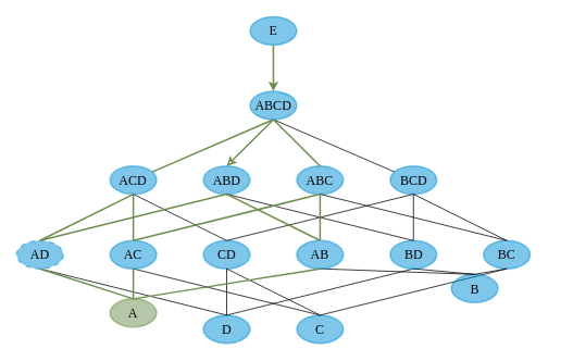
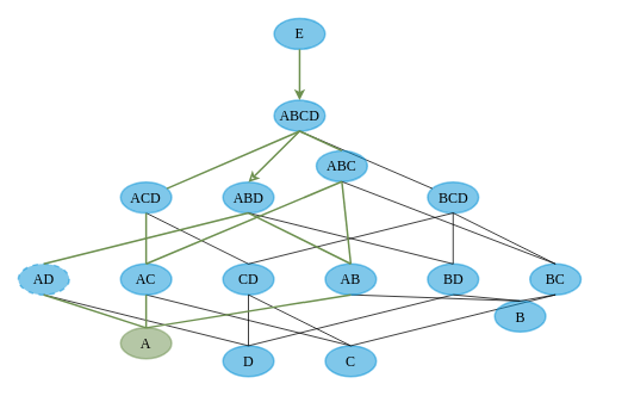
  <mxCell id="0" />
  <mxCell id="1" parent="0" />
  <mxCell id="2" value="" style="group;" vertex="1" connectable="0" parent="1"><mxGeometry width="660" height="400" as="geometry" x="20" y="20" /></mxCell>
  <mxCell id="3" value="" style="group" vertex="1" connectable="0" parent="2"><mxGeometry width="660" height="400.0" as="geometry" /></mxCell>
  <mxCell id="4" value="&lt;div&gt;ABCD&lt;/div&gt;" style="ellipse;whiteSpace=wrap;html=1;rounded=1;shadow=0;glass=0;labelBackgroundColor=none;strokeColor=#008FD5;strokeWidth=2;fillColor=#008FD5;gradientColor=none;fontFamily=Palatino;fontSize=16;fontColor=#000000;align=center;opacity=50;spacing=15;verticalAlign=middle;horizontal=1;aspect=fixed;" vertex="1" parent="3"><mxGeometry x="286" y="91.381" width="56.907" height="34.474" as="geometry" /></mxCell>
  <mxCell id="5" value="ABD" style="ellipse;whiteSpace=wrap;html=1;rounded=1;shadow=0;glass=0;labelBackgroundColor=none;strokeColor=#008FD5;strokeWidth=2;fillColor=#008FD5;gradientColor=none;fontFamily=Palatino;fontSize=16;fontColor=#000000;align=center;opacity=50;spacing=15;verticalAlign=middle;horizontal=1;aspect=fixed;" vertex="1" parent="3"><mxGeometry x="228.8" y="182.763" width="56.907" height="34.474" as="geometry" /></mxCell>
  <mxCell id="6" value="" style="rounded=0;orthogonalLoop=1;jettySize=auto;html=1;endArrow=classic;endFill=0;exitX=0.5;exitY=1;exitDx=0;exitDy=0;fontFamily=Palatino;fontSize=16;strokeColor=#6D904F;strokeWidth=2;orthogonal=1;entryX=0.5;entryY=0;entryDx=0;entryDy=0;" edge="1" parent="3" source="4" target="5"><mxGeometry relative="1" as="geometry" /></mxCell>
  <mxCell id="7" value="E" style="ellipse;whiteSpace=wrap;html=1;rounded=1;shadow=0;glass=0;labelBackgroundColor=none;strokeColor=#008FD5;strokeWidth=2;fillColor=#008FD5;gradientColor=none;fontFamily=Palatino;fontSize=16;fontColor=#000000;align=center;opacity=50;spacing=15;verticalAlign=middle;horizontal=1;aspect=fixed;" vertex="1" parent="3"><mxGeometry x="286" width="56.907" height="34.474" as="geometry" /></mxCell>
  <mxCell id="8" value="" style="rounded=0;orthogonalLoop=1;jettySize=auto;html=1;strokeColor=#6D904F;strokeWidth=2;orthogonal=1;" edge="1" parent="3" source="7" target="4"><mxGeometry relative="1" as="geometry" /></mxCell>
  <mxCell id="9" value="BCD" style="ellipse;whiteSpace=wrap;html=1;rounded=1;shadow=0;glass=0;labelBackgroundColor=none;strokeColor=#008FD5;strokeWidth=2;fillColor=#008FD5;gradientColor=none;fontFamily=Palatino;fontSize=16;fontColor=#000000;align=center;opacity=50;spacing=15;verticalAlign=middle;horizontal=1;aspect=fixed;" vertex="1" parent="3"><mxGeometry x="457.6" y="182.763" width="56.907" height="34.474" as="geometry" /></mxCell>
  <mxCell id="10" style="rounded=0;orthogonalLoop=1;jettySize=auto;html=1;endArrow=none;endFill=0;exitX=0.5;exitY=1;exitDx=0;exitDy=0;orthogonal=1;" edge="1" parent="3" source="4" target="9"><mxGeometry relative="1" as="geometry" /></mxCell>
  <mxCell id="11" value="CD" style="ellipse;whiteSpace=wrap;html=1;rounded=1;shadow=0;glass=0;labelBackgroundColor=none;strokeColor=#008FD5;strokeWidth=2;fillColor=#008FD5;gradientColor=none;fontFamily=Palatino;fontSize=16;fontColor=#000000;align=center;opacity=50;spacing=15;verticalAlign=middle;horizontal=1;aspect=fixed;" vertex="1" parent="3"><mxGeometry x="228.8" y="274.144" width="56.907" height="34.474" as="geometry" /></mxCell>
  <mxCell id="12" value="" style="rounded=0;orthogonalLoop=1;jettySize=auto;html=1;strokeColor=#000000;fontFamily=Palatino;fontSize=16;endArrow=none;endFill=0;exitX=0.5;exitY=1;exitDx=0;exitDy=0;entryX=0.5;entryY=0;entryDx=0;entryDy=0;orthogonal=1;" edge="1" parent="3" source="9" target="11"><mxGeometry relative="1" as="geometry" /></mxCell>
- <mxCell id="13" value="ABC" style="ellipse;whiteSpace=wrap;html=1;rounded=1;shadow=0;glass=0;labelBackgroundColor=none;strokeColor=#008FD5;strokeWidth=2;fillColor=#008FD5;gradientColor=none;fontFamily=Palatino;fontSize=16;fontColor=#000000;align=center;opacity=50;spacing=15;verticalAlign=middle;horizontal=1;aspect=fixed;" vertex="1" parent="3"><mxGeometry x="343.2" y="182.763" width="56.907" height="34.474" as="geometry" /></mxCell>
+ <mxCell id="13" value="ABC" style="ellipse;whiteSpace=wrap;html=1;rounded=1;shadow=0;glass=0;labelBackgroundColor=none;strokeColor=#008FD5;strokeWidth=2;fillColor=#008FD5;gradientColor=none;fontFamily=Palatino;fontSize=16;fontColor=#000000;align=center;opacity=50;spacing=15;verticalAlign=middle;horizontal=1;aspect=fixed;" vertex="1" parent="3"><mxGeometry x="333.2" y="147.763" width="56.907" height="34.474" as="geometry" /></mxCell>
  <mxCell id="14" style="rounded=0;orthogonalLoop=1;jettySize=auto;html=1;strokeColor=#6D904F;endArrow=none;endFill=0;exitX=0.5;exitY=1;exitDx=0;exitDy=0;fontFamily=Palatino;fontSize=16;strokeWidth=2;orthogonal=1;entryX=0.5;entryY=0;entryDx=0;entryDy=0;" edge="1" parent="3" source="4" target="13"><mxGeometry relative="1" as="geometry" /></mxCell>
  <mxCell id="15" style="orthogonalLoop=1;jettySize=auto;html=1;strokeColor=#000000;fontFamily=Palatino;fontSize=16;rounded=0;endArrow=none;endFill=0;exitX=0.5;exitY=1;exitDx=0;exitDy=0;entryX=0.5;entryY=0;entryDx=0;entryDy=0;orthogonal=1;" edge="1" parent="3" source="16" target="11"><mxGeometry relative="1" as="geometry" /></mxCell>
  <mxCell id="16" value="ACD" style="ellipse;whiteSpace=wrap;html=1;rounded=1;shadow=0;glass=0;labelBackgroundColor=none;strokeColor=#008FD5;strokeWidth=2;fillColor=#008FD5;gradientColor=none;fontFamily=Palatino;fontSize=16;fontColor=#000000;align=center;opacity=50;spacing=15;verticalAlign=middle;horizontal=1;aspect=fixed;" vertex="1" parent="3"><mxGeometry x="114.4" y="182.763" width="56.907" height="34.474" as="geometry" /></mxCell>
  <mxCell id="17" style="rounded=0;orthogonalLoop=1;jettySize=auto;html=1;endArrow=none;endFill=0;exitX=0.5;exitY=1;exitDx=0;exitDy=0;fontFamily=Palatino;fontSize=16;strokeColor=#6D904F;strokeWidth=2;orthogonal=1;" edge="1" parent="3" source="4" target="16"><mxGeometry relative="1" as="geometry" /></mxCell>
  <mxCell id="18" value="AD" style="ellipse;whiteSpace=wrap;html=1;rounded=1;shadow=0;glass=0;labelBackgroundColor=none;strokeColor=#008FD5;strokeWidth=2;fillColor=#008FD5;gradientColor=none;fontFamily=Palatino;fontSize=16;fontColor=#000000;align=center;opacity=50;spacing=15;verticalAlign=middle;horizontal=1;aspect=fixed;dashed=1;" vertex="1" parent="3"><mxGeometry y="274.144" width="56.907" height="34.474" as="geometry" /></mxCell>
  <mxCell id="19" style="rounded=0;orthogonalLoop=1;jettySize=auto;html=1;strokeColor=#6D904F;fontFamily=Palatino;fontSize=16;endArrow=none;endFill=0;entryX=0.5;entryY=0;entryDx=0;entryDy=0;exitX=0.5;exitY=1;exitDx=0;exitDy=0;strokeWidth=2;orthogonal=1;" edge="1" parent="3" source="5" target="18"><mxGeometry relative="1" as="geometry" /></mxCell>
- <mxCell id="20" value="" style="rounded=0;orthogonalLoop=1;jettySize=auto;html=1;strokeColor=#6D904F;fontFamily=Palatino;fontSize=16;endArrow=none;endFill=0;entryX=0.5;entryY=0;entryDx=0;entryDy=0;exitX=0.5;exitY=1;exitDx=0;exitDy=0;strokeWidth=2;orthogonal=1;" edge="1" parent="3" source="16" target="18"><mxGeometry relative="1" as="geometry" /></mxCell>
  <mxCell id="21" value="D" style="ellipse;whiteSpace=wrap;html=1;rounded=1;shadow=0;glass=0;labelBackgroundColor=none;strokeColor=#008FD5;strokeWidth=2;fillColor=#008FD5;gradientColor=none;fontFamily=Palatino;fontSize=16;fontColor=#000000;align=center;opacity=50;spacing=15;verticalAlign=middle;horizontal=1;aspect=fixed;" vertex="1" parent="3"><mxGeometry x="228.8" y="365.526" width="56.907" height="34.474" as="geometry" /></mxCell>
  <mxCell id="22" style="rounded=0;orthogonalLoop=1;jettySize=auto;html=1;entryX=0.5;entryY=0;entryDx=0;entryDy=0;endArrow=none;endFill=0;strokeColor=#000000;fontFamily=Palatino;fontSize=16;orthogonal=1;exitX=0.5;exitY=1;exitDx=0;exitDy=0;" edge="1" parent="3" source="11" target="21"><mxGeometry relative="1" as="geometry"><mxPoint x="246.4" y="335.752" as="sourcePoint" /></mxGeometry></mxCell>
  <mxCell id="23" value="" style="rounded=0;orthogonalLoop=1;jettySize=auto;html=1;endArrow=none;endFill=0;strokeColor=#000000;fontFamily=Palatino;fontSize=16;exitX=0.5;exitY=1;exitDx=0;exitDy=0;entryX=0.5;entryY=0;entryDx=0;entryDy=0;orthogonal=1;" edge="1" parent="3" source="18" target="21"><mxGeometry relative="1" as="geometry" /></mxCell>
  <mxCell id="24" style="rounded=0;orthogonalLoop=1;jettySize=auto;html=1;entryX=0.5;entryY=0;entryDx=0;entryDy=0;endArrow=none;endFill=0;strokeColor=#000000;fontFamily=Palatino;fontSize=16;exitX=0.5;exitY=1;exitDx=0;exitDy=0;orthogonal=1;" edge="1" parent="3" source="25" target="21"><mxGeometry relative="1" as="geometry" /></mxCell>
  <mxCell id="25" value="BD" style="ellipse;whiteSpace=wrap;html=1;rounded=1;shadow=0;glass=0;labelBackgroundColor=none;strokeColor=#008FD5;strokeWidth=2;fillColor=#008FD5;gradientColor=none;fontFamily=Palatino;fontSize=16;fontColor=#000000;align=center;opacity=50;spacing=15;verticalAlign=middle;horizontal=1;aspect=fixed;" vertex="1" parent="3"><mxGeometry x="457.6" y="274.144" width="56.907" height="34.474" as="geometry" /></mxCell>
  <mxCell id="26" style="rounded=0;orthogonalLoop=1;jettySize=auto;html=1;strokeColor=#000000;fontFamily=Palatino;fontSize=16;entryX=0.5;entryY=0;entryDx=0;entryDy=0;endArrow=none;endFill=0;exitX=0.5;exitY=1;exitDx=0;exitDy=0;orthogonal=1;" edge="1" parent="3" source="5" target="25"><mxGeometry relative="1" as="geometry" /></mxCell>
  <mxCell id="27" style="rounded=0;orthogonalLoop=1;jettySize=auto;html=1;strokeColor=#000000;fontFamily=Palatino;fontSize=16;entryX=0.5;entryY=0;entryDx=0;entryDy=0;endArrow=none;endFill=0;exitX=0.5;exitY=1;exitDx=0;exitDy=0;orthogonal=1;" edge="1" parent="3" source="9" target="25"><mxGeometry relative="1" as="geometry" /></mxCell>
  <mxCell id="28" value="BC" style="ellipse;whiteSpace=wrap;html=1;rounded=1;shadow=0;glass=0;labelBackgroundColor=none;strokeColor=#008FD5;strokeWidth=2;fillColor=#008FD5;gradientColor=none;fontFamily=Palatino;fontSize=16;fontColor=#000000;align=center;opacity=50;spacing=15;verticalAlign=middle;horizontal=1;aspect=fixed;" vertex="1" parent="3"><mxGeometry x="572" y="274.144" width="56.907" height="34.474" as="geometry" /></mxCell>
  <mxCell id="29" style="rounded=0;orthogonalLoop=1;jettySize=auto;html=1;entryX=0.5;entryY=0;entryDx=0;entryDy=0;endArrow=none;endFill=0;strokeColor=#000000;fontFamily=Palatino;fontSize=16;exitX=0.5;exitY=1;exitDx=0;exitDy=0;orthogonal=1;" edge="1" parent="3" source="9" target="28"><mxGeometry relative="1" as="geometry" /></mxCell>
  <mxCell id="30" style="rounded=0;orthogonalLoop=1;jettySize=auto;html=1;strokeColor=#000000;fontFamily=Palatino;fontSize=16;endArrow=none;endFill=0;entryX=0.5;entryY=0;entryDx=0;entryDy=0;exitX=0.5;exitY=1;exitDx=0;exitDy=0;orthogonal=1;" edge="1" parent="3" source="13" target="28"><mxGeometry relative="1" as="geometry" /></mxCell>
  <mxCell id="31" value="C" style="ellipse;whiteSpace=wrap;html=1;rounded=1;shadow=0;glass=0;labelBackgroundColor=none;strokeColor=#008FD5;strokeWidth=2;fillColor=#008FD5;gradientColor=none;fontFamily=Palatino;fontSize=16;fontColor=#000000;align=center;opacity=50;spacing=15;verticalAlign=middle;horizontal=1;aspect=fixed;" vertex="1" parent="3"><mxGeometry x="343.2" y="365.526" width="56.907" height="34.474" as="geometry" /></mxCell>
  <mxCell id="32" style="rounded=0;orthogonalLoop=1;jettySize=auto;html=1;exitX=0.5;exitY=1;exitDx=0;exitDy=0;entryX=0.5;entryY=0;entryDx=0;entryDy=0;endArrow=none;endFill=0;strokeColor=#000000;fontFamily=Palatino;fontSize=16;orthogonal=1;" edge="1" parent="3" source="11" target="31"><mxGeometry relative="1" as="geometry" /></mxCell>
  <mxCell id="33" value="" style="rounded=0;orthogonalLoop=1;jettySize=auto;html=1;endArrow=none;endFill=0;strokeColor=#000000;fontFamily=Palatino;fontSize=16;entryX=0.5;entryY=0;entryDx=0;entryDy=0;exitX=0.5;exitY=1;exitDx=0;exitDy=0;orthogonal=1;" edge="1" parent="3" source="28" target="31"><mxGeometry relative="1" as="geometry" /></mxCell>
  <mxCell id="34" value="B" style="ellipse;whiteSpace=wrap;html=1;rounded=1;shadow=0;glass=0;labelBackgroundColor=none;strokeColor=#008FD5;strokeWidth=2;fillColor=#008FD5;gradientColor=none;fontFamily=Palatino;fontSize=16;fontColor=#000000;align=center;opacity=50;spacing=15;verticalAlign=middle;horizontal=1;aspect=fixed;" vertex="1" parent="3"><mxGeometry x="532.6" y="315.526" width="56.907" height="34.474" as="geometry" /></mxCell>
  <mxCell id="35" style="rounded=0;orthogonalLoop=1;jettySize=auto;html=1;entryX=0.5;entryY=0;entryDx=0;entryDy=0;endArrow=none;endFill=0;strokeColor=#000000;fontFamily=Palatino;fontSize=16;exitX=0.5;exitY=1;exitDx=0;exitDy=0;orthogonal=1;" edge="1" parent="3" source="25" target="34"><mxGeometry relative="1" as="geometry" /></mxCell>
  <mxCell id="36" value="" style="rounded=0;orthogonalLoop=1;jettySize=auto;html=1;endArrow=none;endFill=0;strokeColor=#000000;fontFamily=Palatino;fontSize=16;exitX=0.5;exitY=1;exitDx=0;exitDy=0;entryX=0.5;entryY=0;entryDx=0;entryDy=0;orthogonal=1;" edge="1" parent="3" source="28" target="34"><mxGeometry relative="1" as="geometry" /></mxCell>
  <mxCell id="37" style="rounded=0;orthogonalLoop=1;jettySize=auto;html=1;exitX=0.5;exitY=1;exitDx=0;exitDy=0;entryX=0.5;entryY=0;entryDx=0;entryDy=0;endArrow=none;endFill=0;strokeColor=#000000;fontFamily=Palatino;fontSize=16;orthogonal=1;" edge="1" parent="3" source="38" target="31"><mxGeometry relative="1" as="geometry" /></mxCell>
  <mxCell id="38" value="AC" style="ellipse;whiteSpace=wrap;html=1;rounded=1;shadow=0;glass=0;labelBackgroundColor=none;strokeColor=#008FD5;strokeWidth=2;fillColor=#008FD5;gradientColor=none;fontFamily=Palatino;fontSize=16;fontColor=#000000;align=center;opacity=50;spacing=15;verticalAlign=middle;horizontal=1;aspect=fixed;" vertex="1" parent="3"><mxGeometry x="114.4" y="274.144" width="56.907" height="34.474" as="geometry" /></mxCell>
  <mxCell id="39" style="rounded=0;orthogonalLoop=1;jettySize=auto;html=1;strokeColor=#6D904F;fontFamily=Palatino;fontSize=16;endArrow=none;endFill=0;exitX=0.5;exitY=1;exitDx=0;exitDy=0;entryX=0.5;entryY=0;entryDx=0;entryDy=0;strokeWidth=2;orthogonal=1;" edge="1" parent="3" source="13" target="38"><mxGeometry relative="1" as="geometry" /></mxCell>
  <mxCell id="40" style="rounded=0;orthogonalLoop=1;jettySize=auto;html=1;strokeColor=#6D904F;fontFamily=Palatino;fontSize=16;endArrow=none;endFill=0;entryX=0.5;entryY=0;entryDx=0;entryDy=0;exitX=0.5;exitY=1;exitDx=0;exitDy=0;strokeWidth=2;orthogonal=1;" edge="1" parent="3" source="16" target="38"><mxGeometry relative="1" as="geometry" /></mxCell>
  <mxCell id="41" style="rounded=0;orthogonalLoop=1;jettySize=auto;html=1;entryX=0.5;entryY=0;entryDx=0;entryDy=0;endArrow=none;endFill=0;strokeColor=#000000;fontFamily=Palatino;fontSize=16;exitX=0.5;exitY=1;exitDx=0;exitDy=0;orthogonal=1;" edge="1" parent="3" source="42" target="34"><mxGeometry relative="1" as="geometry" /></mxCell>
  <mxCell id="42" value="AB" style="ellipse;whiteSpace=wrap;html=1;rounded=1;shadow=0;glass=0;labelBackgroundColor=none;strokeColor=#008FD5;strokeWidth=2;fillColor=#008FD5;gradientColor=none;fontFamily=Palatino;fontSize=16;fontColor=#000000;align=center;opacity=50;spacing=15;verticalAlign=middle;horizontal=1;aspect=fixed;" vertex="1" parent="3"><mxGeometry x="343.2" y="274.144" width="56.907" height="34.474" as="geometry" /></mxCell>
  <mxCell id="43" style="rounded=0;orthogonalLoop=1;jettySize=auto;html=1;strokeColor=#6D904F;fontFamily=Palatino;fontSize=16;endArrow=none;endFill=0;exitX=0.5;exitY=1;exitDx=0;exitDy=0;entryX=0.5;entryY=0;entryDx=0;entryDy=0;strokeWidth=2;orthogonal=1;" edge="1" parent="3" source="5" target="42"><mxGeometry relative="1" as="geometry" /></mxCell>
  <mxCell id="44" style="rounded=0;orthogonalLoop=1;jettySize=auto;html=1;strokeColor=#6D904F;fontFamily=Palatino;fontSize=16;endArrow=none;endFill=0;exitX=0.5;exitY=1;exitDx=0;exitDy=0;entryX=0.5;entryY=0;entryDx=0;entryDy=0;strokeWidth=2;orthogonal=1;" edge="1" parent="3" source="13" target="42"><mxGeometry relative="1" as="geometry" /></mxCell>
  <mxCell id="45" value="A" style="ellipse;whiteSpace=wrap;html=1;rounded=1;shadow=0;glass=0;labelBackgroundColor=none;strokeColor=#6D904F;strokeWidth=2;fillColor=#6D904F;gradientColor=none;fontFamily=Palatino;fontSize=16;fontColor=#000000;align=center;opacity=50;spacing=15;verticalAlign=middle;horizontal=1;aspect=fixed;" vertex="1" parent="3"><mxGeometry x="114.4" y="345.526" width="56.907" height="34.474" as="geometry" /></mxCell>
  <mxCell id="46" style="rounded=0;orthogonalLoop=1;jettySize=auto;html=1;entryX=0.5;entryY=0;entryDx=0;entryDy=0;endArrow=none;endFill=0;strokeColor=#6D904F;fontFamily=Palatino;fontSize=16;exitX=0.5;exitY=1;exitDx=0;exitDy=0;strokeWidth=2;orthogonal=1;" edge="1" parent="3" source="18" target="45"><mxGeometry relative="1" as="geometry" /></mxCell>
  <mxCell id="47" style="rounded=0;orthogonalLoop=1;jettySize=auto;html=1;entryX=0.5;entryY=0;entryDx=0;entryDy=0;endArrow=none;endFill=0;strokeColor=#6D904F;fontFamily=Palatino;fontSize=16;exitX=0.5;exitY=1;exitDx=0;exitDy=0;strokeWidth=2;orthogonal=1;" edge="1" parent="3" source="38" target="45"><mxGeometry relative="1" as="geometry" /></mxCell>
  <mxCell id="48" value="" style="rounded=0;orthogonalLoop=1;jettySize=auto;html=1;endArrow=none;endFill=0;strokeColor=#6D904F;fontFamily=Palatino;fontSize=16;entryX=0.5;entryY=0;entryDx=0;entryDy=0;exitX=0.5;exitY=1;exitDx=0;exitDy=0;strokeWidth=2;orthogonal=1;" edge="1" parent="3" source="42" target="45"><mxGeometry relative="1" as="geometry" /></mxCell>
